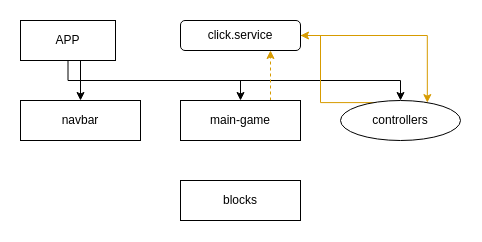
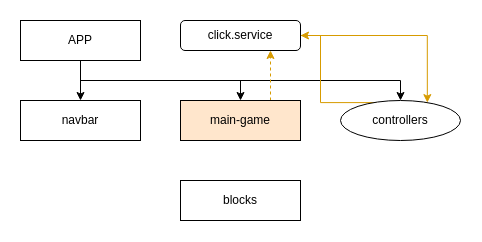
  <mxCell id="0" />
  <mxCell id="1" parent="0" />
  <mxCell id="2" style="edgeStyle=orthogonalEdgeStyle;rounded=0;orthogonalLoop=1;jettySize=auto;html=1;entryX=0.5;entryY=0;entryDx=0;entryDy=0;" edge="1" parent="1" source="5" target="6"><mxGeometry relative="1" as="geometry" /></mxCell>
  <mxCell id="3" style="edgeStyle=orthogonalEdgeStyle;rounded=0;orthogonalLoop=1;jettySize=auto;html=1;entryX=0.5;entryY=0;entryDx=0;entryDy=0;" edge="1" parent="1" source="5" target="8"><mxGeometry relative="1" as="geometry"><Array as="points"><mxPoint x="80" y="80" /><mxPoint x="240" y="80" /></Array></mxGeometry></mxCell>
  <mxCell id="4" style="edgeStyle=orthogonalEdgeStyle;rounded=0;orthogonalLoop=1;jettySize=auto;html=1;" edge="1" parent="1" source="5" target="10"><mxGeometry relative="1" as="geometry"><Array as="points"><mxPoint x="80" y="80" /><mxPoint x="400" y="80" /></Array></mxGeometry></mxCell>
- <mxCell id="5" value="APP" style="rounded=0;whiteSpace=wrap;html=1;" vertex="1" parent="1"><mxGeometry x="20" y="20" width="95" height="40" as="geometry" /></mxCell>
+ <mxCell id="5" value="APP" style="rounded=0;whiteSpace=wrap;html=1;" vertex="1" parent="1"><mxGeometry x="20" y="20" width="120" height="40" as="geometry" /></mxCell>
  <mxCell id="6" value="navbar" style="rounded=0;whiteSpace=wrap;html=1;" vertex="1" parent="1"><mxGeometry x="20" y="100" width="120" height="40" as="geometry" /></mxCell>
  <mxCell id="7" style="edgeStyle=orthogonalEdgeStyle;rounded=0;orthogonalLoop=1;jettySize=auto;html=1;exitX=0.75;exitY=0;exitDx=0;exitDy=0;entryX=0.75;entryY=1;entryDx=0;entryDy=0;fillColor=#ffe6cc;strokeColor=#d79b00;dashed=1;" edge="1" parent="1" source="8" target="13"><mxGeometry relative="1" as="geometry" /></mxCell>
- <mxCell id="8" value="main-game" style="rounded=0;whiteSpace=wrap;html=1;" vertex="1" parent="1"><mxGeometry x="180" y="100" width="120" height="40" as="geometry" /></mxCell>
+ <mxCell id="8" value="main-game" style="rounded=0;whiteSpace=wrap;html=1;fillColor=#ffe6cc;" vertex="1" parent="1"><mxGeometry x="180" y="100" width="120" height="40" as="geometry" /></mxCell>
  <mxCell id="9" style="edgeStyle=orthogonalEdgeStyle;rounded=0;orthogonalLoop=1;jettySize=auto;html=1;exitX=0.75;exitY=0;exitDx=0;exitDy=0;entryX=1;entryY=0.5;entryDx=0;entryDy=0;fillColor=#ffe6cc;strokeColor=#d79b00;" edge="1" parent="1" source="10" target="13"><mxGeometry relative="1" as="geometry" /></mxCell>
  <mxCell id="10" value="controllers" style="ellipse;whiteSpace=wrap;html=1;" vertex="1" parent="1"><mxGeometry x="340" y="100" width="120" height="40" as="geometry" /></mxCell>
  <mxCell id="11" value="blocks" style="rounded=0;whiteSpace=wrap;html=1;" vertex="1" parent="1"><mxGeometry x="180" y="180" width="120" height="40" as="geometry" /></mxCell>
  <mxCell id="12" style="edgeStyle=orthogonalEdgeStyle;rounded=0;orthogonalLoop=1;jettySize=auto;html=1;entryX=0.75;entryY=0;entryDx=0;entryDy=0;fillColor=#ffe6cc;strokeColor=#d79b00;" edge="1" parent="1" source="13" target="10"><mxGeometry relative="1" as="geometry" /></mxCell>
  <mxCell id="13" value="click.service" style="rounded=1;whiteSpace=wrap;html=1;" vertex="1" parent="1"><mxGeometry x="180" y="20" width="120" height="30" as="geometry" /></mxCell>
